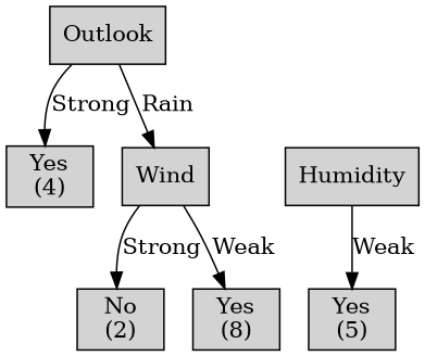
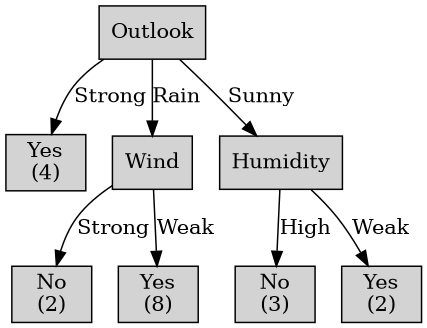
  digraph {
    node [shape=box style=filled weight=3]
    n1 [label="Outlook\n" weight=1]
    n2 [label="Yes\n(4)\n" weight=2]
    n3 [label="Wind\n" weight=2]
    n4 [label="Humidity\n" weight=2]
    n5 [label="No\n(2)\n"]
    n6 [label="Yes\n(8)\n"]
-   n8 [label="Yes\n(5)\n"]
+   n7 [label="No\n(3)\n"]
+   n8 [label="Yes\n(2)\n"]
    subgraph sub_1 {
      rank=same
      n1
    }
    subgraph sub_2 {
      rank=same
      n2
      n3
      n4
    }
    subgraph sub_3 {
      rank=same
      n5
      n6
+     n7
      n8
    }
    n1 -> n2 [label=Strong]
    n1 -> n3 [label=Rain]
+   n1 -> n4 [label=Sunny]
    n3 -> n5 [label=Strong]
    n3 -> n6 [label=Weak]
+   n4 -> n7 [label=High]
    n4 -> n8 [label=Weak]
  }
